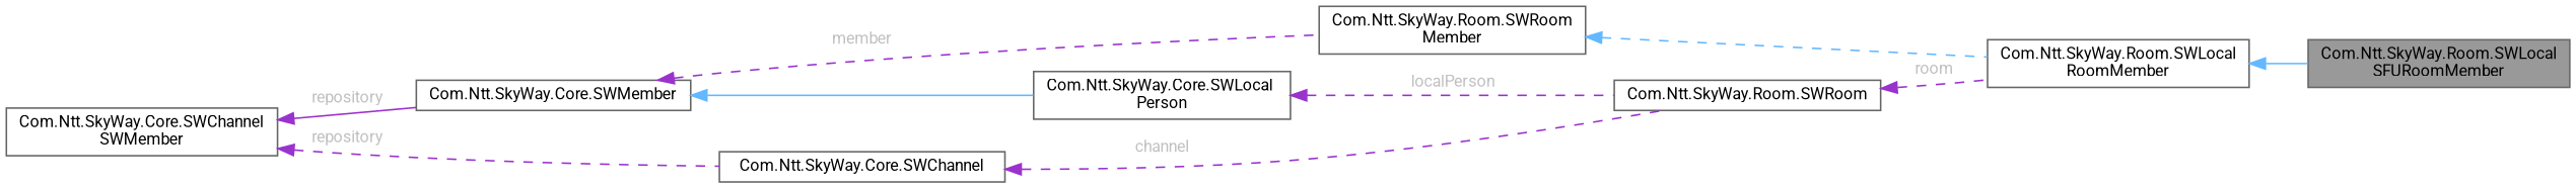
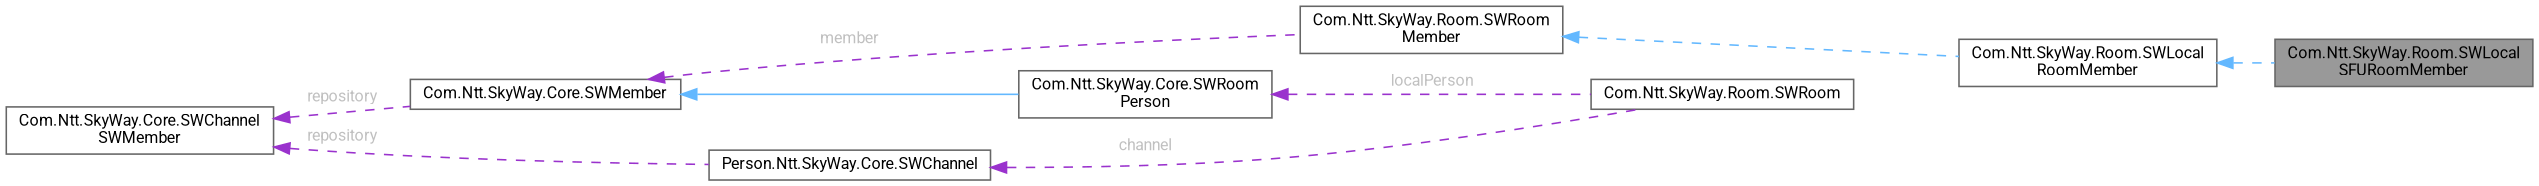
  digraph {
    fontname=Roboto
    rankdir=LR
    node [color=gray40 fillcolor=white fontname=Roboto fontsize=10 shape=box style=filled]
    edge [color=darkorchid3 dir=back fontname=Roboto fontsize=10 labelfontname=Helvetica labelfontsize=10 style=dashed fontcolor=grey]
    n1 [fillcolor=grey60 fontcolor=black height=0.2 label="Com.Ntt.SkyWay.Room.SWLocal\lSFURoomMember" width=0.4]
    n2 [height=0.2 label="Com.Ntt.SkyWay.Room.SWLocal\lRoomMember" width=0.4]
    n3 [height=0.2 label="Com.Ntt.SkyWay.Room.SWRoom\lMember" width=0.4]
    n4 [height=0.2 label="Com.Ntt.SkyWay.Core.SWMember" width=0.4]
-   n5 [height=0.2 label="Com.Ntt.SkyWay.Core.SWLocal\lPerson" width=0.4]
+   n5 [height=0.2 label="Com.Ntt.SkyWay.Core.SWRoom\lPerson" width=0.4]
    n6 [height=0.2 label="Com.Ntt.SkyWay.Room.SWRoom" width=0.4]
    n7 [height=0.2 label="Com.Ntt.SkyWay.Core.SWChannel\lSWMember" width=0.4]
-   n8 [height=0.2 label="Com.Ntt.SkyWay.Core.SWChannel" width=0.4]
-   n2 -> n1 [color=steelblue1 style=solid fontcolor=""]
+   n8 [height=0.2 label="Person.Ntt.SkyWay.Core.SWChannel" width=0.4]
+   n2 -> n1 [color=steelblue1 fontcolor=""]
    n3 -> n2 [color=steelblue1 fontcolor=""]
    n4 -> n3 [label=<<TABLE CELLBORDER="0" BORDER="0"><TR><TD VALIGN="top" ALIGN="LEFT" CELLPADDING="1" CELLSPACING="0">member</TD></TR> </TABLE>>]
    n4 -> n5 [color=steelblue1 style=solid fontcolor=""]
    n5 -> n6 [label=<<TABLE CELLBORDER="0" BORDER="0"><TR><TD VALIGN="top" ALIGN="LEFT" CELLPADDING="1" CELLSPACING="0">localPerson</TD></TR> </TABLE>>]
-   n6 -> n2 [label=<<TABLE CELLBORDER="0" BORDER="0"><TR><TD VALIGN="top" ALIGN="LEFT" CELLPADDING="1" CELLSPACING="0">room</TD></TR> </TABLE>>]
-   n7 -> n4 [label=<<TABLE CELLBORDER="0" BORDER="0"><TR><TD VALIGN="top" ALIGN="LEFT" CELLPADDING="1" CELLSPACING="0">repository</TD></TR> </TABLE>> style=solid]
+   n7 -> n4 [label=<<TABLE CELLBORDER="0" BORDER="0"><TR><TD VALIGN="top" ALIGN="LEFT" CELLPADDING="1" CELLSPACING="0">repository</TD></TR> </TABLE>>]
    n7 -> n8 [label=<<TABLE CELLBORDER="0" BORDER="0"><TR><TD VALIGN="top" ALIGN="LEFT" CELLPADDING="1" CELLSPACING="0">repository</TD></TR> </TABLE>>]
    n8 -> n6 [label=<<TABLE CELLBORDER="0" BORDER="0"><TR><TD VALIGN="top" ALIGN="LEFT" CELLPADDING="1" CELLSPACING="0">channel</TD></TR> </TABLE>>]
  }
